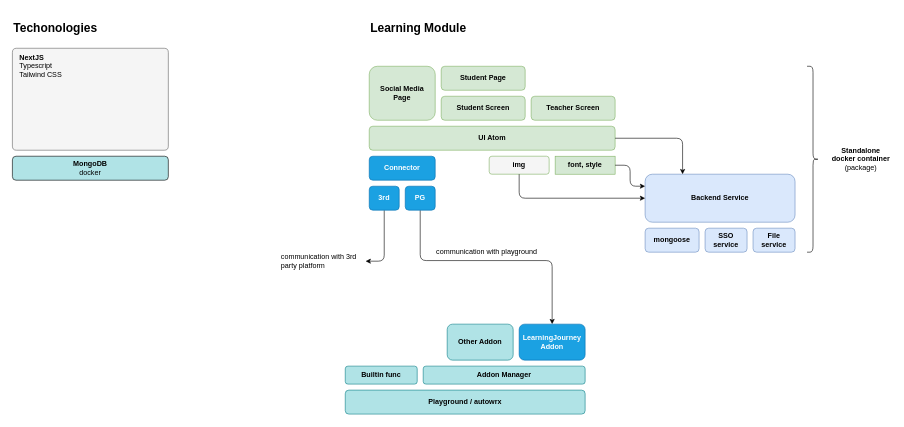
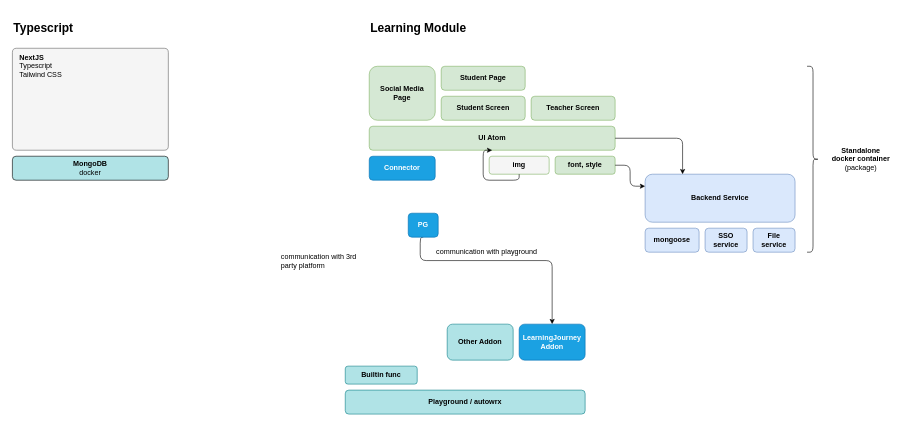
  <mxCell id="0" />
  <mxCell id="1" parent="0" />
  <mxCell id="2" value="" style="rounded=1;whiteSpace=wrap;html=1;fontSize=16;fillColor=#f5f5f5;fontColor=#333333;strokeColor=#666666;arcSize=4;" parent="1" vertex="1"><mxGeometry x="20" y="80" width="260" height="170" as="geometry" /></mxCell>
- <mxCell id="3" value="Techonologies" style="text;html=1;strokeColor=none;fillColor=none;align=left;verticalAlign=middle;whiteSpace=wrap;rounded=0;fontSize=20;fontStyle=1" parent="1" vertex="1"><mxGeometry x="20" y="20" width="240" height="50" as="geometry" /></mxCell>
+ <mxCell id="3" value="Typescript" style="text;html=1;strokeColor=none;fillColor=none;align=left;verticalAlign=middle;whiteSpace=wrap;rounded=0;fontSize=20;fontStyle=1" parent="1" vertex="1"><mxGeometry x="20" y="20" width="240" height="50" as="geometry" /></mxCell>
  <mxCell id="4" value="&lt;b&gt;NextJS &lt;/b&gt;&lt;br&gt;Typescript&lt;br&gt;Tailwind CSS" style="text;html=1;strokeColor=none;fillColor=none;align=left;verticalAlign=middle;whiteSpace=wrap;rounded=0;fontSize=12;" parent="1" vertex="1"><mxGeometry x="30" y="90" width="220" height="40" as="geometry" /></mxCell>
  <mxCell id="5" value="&lt;b&gt;MongoDB&lt;/b&gt;&lt;br&gt;docker" style="rounded=1;whiteSpace=wrap;html=1;fontSize=12;fillColor=#b0e3e6;" parent="1" vertex="1"><mxGeometry x="20" y="260" width="260" height="40" as="geometry" /></mxCell>
  <mxCell id="6" value="Learning Module" style="text;html=1;strokeColor=none;fillColor=none;align=left;verticalAlign=middle;whiteSpace=wrap;rounded=0;fontSize=20;fontStyle=1" vertex="1" parent="1"><mxGeometry x="615" y="20" width="240" height="50" as="geometry" /></mxCell>
  <mxCell id="7" value="&lt;b&gt;UI Atom&lt;/b&gt;" style="rounded=1;whiteSpace=wrap;html=1;fontSize=12;fillColor=#d5e8d4;strokeColor=#82b366;" vertex="1" parent="1"><mxGeometry x="615" y="210" width="410" height="40" as="geometry" /></mxCell>
  <mxCell id="8" value="&lt;b&gt;Backend Service&lt;/b&gt;" style="rounded=1;whiteSpace=wrap;html=1;fontSize=12;fillColor=#dae8fc;strokeColor=#6c8ebf;" vertex="1" parent="1"><mxGeometry x="1075" y="290" width="250" height="80" as="geometry" /></mxCell>
  <mxCell id="9" value="&lt;b&gt;mongoose&lt;/b&gt;" style="rounded=1;whiteSpace=wrap;html=1;fontSize=12;fillColor=#dae8fc;strokeColor=#6c8ebf;" vertex="1" parent="1"><mxGeometry x="1075" y="380" width="90" height="40" as="geometry" /></mxCell>
  <mxCell id="10" style="edgeStyle=orthogonalEdgeStyle;html=1;exitX=1;exitY=0.5;exitDx=0;exitDy=0;entryX=0.25;entryY=0;entryDx=0;entryDy=0;" edge="1" parent="1" source="7" target="8"><mxGeometry relative="1" as="geometry" /></mxCell>
  <mxCell id="11" value="&lt;b&gt;Teacher Screen&lt;/b&gt;" style="rounded=1;whiteSpace=wrap;html=1;fontSize=12;fillColor=#d5e8d4;strokeColor=#82b366;" vertex="1" parent="1"><mxGeometry x="885" y="160" width="140" height="40" as="geometry" /></mxCell>
  <mxCell id="12" value="&lt;b&gt;SSO service&lt;/b&gt;" style="rounded=1;whiteSpace=wrap;html=1;fontSize=12;fillColor=#dae8fc;strokeColor=#6c8ebf;" vertex="1" parent="1"><mxGeometry x="1175" y="380" width="70" height="40" as="geometry" /></mxCell>
  <mxCell id="13" value="&lt;b&gt;Student Screen&lt;/b&gt;" style="rounded=1;whiteSpace=wrap;html=1;fontSize=12;fillColor=#d5e8d4;strokeColor=#82b366;" vertex="1" parent="1"><mxGeometry x="735" y="160" width="140" height="40" as="geometry" /></mxCell>
  <mxCell id="14" value="&lt;b&gt;Student Page&lt;/b&gt;" style="rounded=1;whiteSpace=wrap;html=1;fontSize=12;fillColor=#d5e8d4;strokeColor=#82b366;" vertex="1" parent="1"><mxGeometry x="735" y="110" width="140" height="40" as="geometry" /></mxCell>
- <mxCell id="15" value="&lt;b&gt;font, style&lt;/b&gt;" style="whiteSpace=wrap;html=1;fontSize=12;fillColor=#d5e8d4;strokeColor=#82b366;rounded=0;" vertex="1" parent="1"><mxGeometry x="925" y="260" width="100" height="30" as="geometry" /></mxCell>
+ <mxCell id="15" value="&lt;b&gt;font, style&lt;/b&gt;" style="rounded=1;whiteSpace=wrap;html=1;fontSize=12;fillColor=#d5e8d4;strokeColor=#82b366;" vertex="1" parent="1"><mxGeometry x="925" y="260" width="100" height="30" as="geometry" /></mxCell>
  <mxCell id="16" style="edgeStyle=orthogonalEdgeStyle;html=1;exitX=1;exitY=0.5;exitDx=0;exitDy=0;entryX=0;entryY=0.25;entryDx=0;entryDy=0;" edge="1" parent="1" source="15" target="8"><mxGeometry relative="1" as="geometry"><mxPoint x="1035" y="240" as="sourcePoint" /><mxPoint x="1075" y="280" as="targetPoint" /></mxGeometry></mxCell>
  <mxCell id="17" value="&lt;b&gt;Connector&lt;/b&gt;" style="rounded=1;whiteSpace=wrap;html=1;fontSize=12;fillColor=#1ba1e2;strokeColor=#006EAF;fontColor=#ffffff;" vertex="1" parent="1"><mxGeometry x="615" y="260" width="110" height="40" as="geometry" /></mxCell>
  <mxCell id="18" style="edgeStyle=orthogonalEdgeStyle;html=1;exitX=0.5;exitY=1;exitDx=0;exitDy=0;entryX=0.5;entryY=0;entryDx=0;entryDy=0;" edge="1" parent="1" source="19" target="31"><mxGeometry relative="1" as="geometry"><Array as="points"><mxPoint x="700" y="434" /><mxPoint x="920" y="434" /></Array></mxGeometry></mxCell>
- <mxCell id="19" value="&lt;b&gt;PG&lt;/b&gt;" style="rounded=1;whiteSpace=wrap;html=1;fontSize=12;fillColor=#1ba1e2;strokeColor=#006EAF;fontColor=#ffffff;" vertex="1" parent="1"><mxGeometry x="675" y="310" width="50" height="40" as="geometry" /></mxCell>
- <mxCell id="20" style="edgeStyle=orthogonalEdgeStyle;html=1;exitX=0.5;exitY=1;exitDx=0;exitDy=0;entryX=1;entryY=0.5;entryDx=0;entryDy=0;" edge="1" parent="1" source="21" target="23"><mxGeometry relative="1" as="geometry" /></mxCell>
- <mxCell id="21" value="&lt;b&gt;3rd&lt;/b&gt;" style="rounded=1;whiteSpace=wrap;html=1;fontSize=12;fillColor=#1ba1e2;strokeColor=#006EAF;fontColor=#ffffff;" vertex="1" parent="1"><mxGeometry x="615" y="310" width="50" height="40" as="geometry" /></mxCell>
+ <mxCell id="19" value="&lt;b&gt;PG&lt;/b&gt;" style="rounded=1;whiteSpace=wrap;html=1;fontSize=12;fillColor=#1ba1e2;strokeColor=#006EAF;fontColor=#ffffff;" vertex="1" parent="1"><mxGeometry x="680" y="355" width="50" height="40" as="geometry" /></mxCell>
  <mxCell id="22" value="communication with playground" style="text;html=1;strokeColor=none;fillColor=none;align=left;verticalAlign=middle;whiteSpace=wrap;rounded=0;" vertex="1" parent="1"><mxGeometry x="725" y="405" width="185" height="30" as="geometry" /></mxCell>
  <mxCell id="23" value="communication with 3rd party platform" style="text;html=1;strokeColor=none;fillColor=none;align=left;verticalAlign=middle;whiteSpace=wrap;rounded=0;" vertex="1" parent="1"><mxGeometry x="466" y="420" width="143" height="30" as="geometry" /></mxCell>
  <mxCell id="24" value="&lt;b&gt;Social Media &lt;br&gt;Page&lt;/b&gt;" style="rounded=1;whiteSpace=wrap;html=1;fontSize=12;fillColor=#d5e8d4;strokeColor=#82b366;" vertex="1" parent="1"><mxGeometry x="615" y="110" width="110" height="90" as="geometry" /></mxCell>
  <mxCell id="25" value="&lt;b&gt;img&lt;/b&gt;" style="rounded=1;whiteSpace=wrap;html=1;fontSize=12;fillColor=#f5f5f5;strokeColor=#82b366;" vertex="1" parent="1"><mxGeometry x="815" y="260" width="100" height="30" as="geometry" /></mxCell>
- <mxCell id="26" style="edgeStyle=orthogonalEdgeStyle;html=1;exitX=0.5;exitY=1;exitDx=0;exitDy=0;entryX=0;entryY=0.5;entryDx=0;entryDy=0;" edge="1" parent="1" source="25" target="8"><mxGeometry relative="1" as="geometry"><mxPoint x="1035" y="285" as="sourcePoint" /><mxPoint x="1085" y="320" as="targetPoint" /></mxGeometry></mxCell>
+ <mxCell id="26" style="edgeStyle=orthogonalEdgeStyle;html=1;exitX=0.5;exitY=1;exitDx=0;exitDy=0;" edge="1" parent="1" source="25" target="7"><mxGeometry relative="1" as="geometry"><mxPoint x="1035" y="285" as="sourcePoint" /><mxPoint x="1085" y="320" as="targetPoint" /></mxGeometry></mxCell>
  <mxCell id="27" value="" style="shape=curlyBracket;whiteSpace=wrap;html=1;rounded=1;flipH=1;labelPosition=right;verticalLabelPosition=middle;align=left;verticalAlign=middle;size=0.5;" vertex="1" parent="1"><mxGeometry x="1345" y="110" width="20" height="310" as="geometry" /></mxCell>
  <mxCell id="28" value="Standalone docker container&lt;br&gt;&lt;span style=&quot;font-weight: normal;&quot;&gt;(package)&lt;/span&gt;" style="text;html=1;strokeColor=none;fillColor=none;align=center;verticalAlign=middle;whiteSpace=wrap;rounded=0;fontStyle=1" vertex="1" parent="1"><mxGeometry x="1385" y="250" width="100" height="30" as="geometry" /></mxCell>
  <mxCell id="29" value="&lt;b&gt;Playground / autowrx&lt;/b&gt;" style="rounded=1;whiteSpace=wrap;html=1;fontSize=12;fillColor=#b0e3e6;strokeColor=#0e8088;" vertex="1" parent="1"><mxGeometry x="575" y="650" width="400" height="40" as="geometry" /></mxCell>
- <mxCell id="30" value="&lt;b&gt;Addon Manager&lt;/b&gt;" style="rounded=1;whiteSpace=wrap;html=1;fontSize=12;fillColor=#b0e3e6;strokeColor=#0e8088;" vertex="1" parent="1"><mxGeometry x="705" y="610" width="270" height="30" as="geometry" /></mxCell>
  <mxCell id="31" value="&lt;b&gt;LearningJourney Addon&lt;/b&gt;" style="rounded=1;whiteSpace=wrap;html=1;fontSize=12;fillColor=#1ba1e2;strokeColor=#006EAF;fontColor=#ffffff;" vertex="1" parent="1"><mxGeometry x="865" y="540" width="110" height="60" as="geometry" /></mxCell>
  <mxCell id="32" value="&lt;b&gt;Other Addon&lt;/b&gt;" style="rounded=1;whiteSpace=wrap;html=1;fontSize=12;fillColor=#b0e3e6;strokeColor=#0e8088;" vertex="1" parent="1"><mxGeometry x="745" y="540" width="110" height="60" as="geometry" /></mxCell>
  <mxCell id="33" value="&lt;b&gt;Builtin func&lt;/b&gt;" style="rounded=1;whiteSpace=wrap;html=1;fontSize=12;fillColor=#b0e3e6;strokeColor=#0e8088;" vertex="1" parent="1"><mxGeometry x="575" y="610" width="120" height="30" as="geometry" /></mxCell>
  <mxCell id="34" value="&lt;b&gt;File&lt;br&gt;service&lt;/b&gt;" style="rounded=1;whiteSpace=wrap;html=1;fontSize=12;fillColor=#dae8fc;strokeColor=#6c8ebf;" vertex="1" parent="1"><mxGeometry x="1255" y="380" width="70" height="40" as="geometry" /></mxCell>
